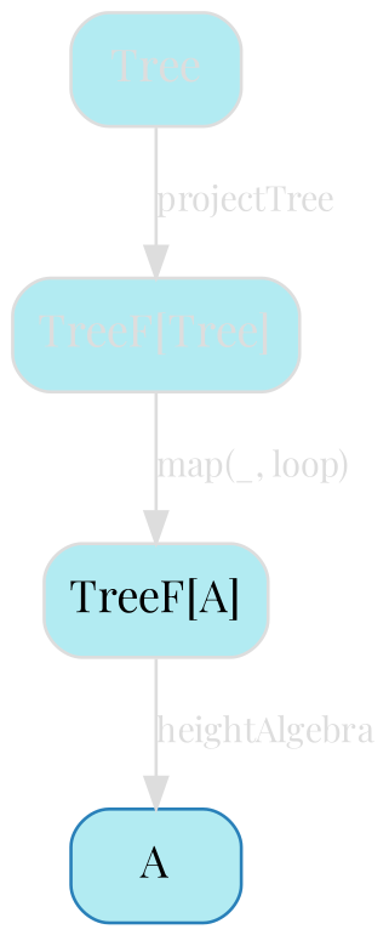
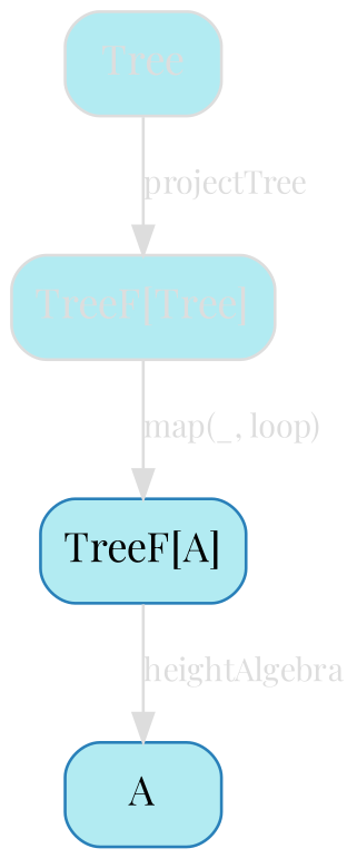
  digraph {
    rankdir=TB
    splines=false
    fontname="Playfair Display"
    node [color="#dddddd" fillcolor="#b2ebf2" fontcolor="#dddddd" fontname="Playfair Display" shape=rectangle style="rounded,filled"]
    edge [color="#dddddd" fontcolor="#dddddd" fontname="Playfair Display" fontsize=11]
    n1 [label="TreeF[Tree]"]
-   n2 [fontcolor="#000000" label="TreeF[A]"]
+   n2 [color="#2980B9" fontcolor="#000000" label="TreeF[A]"]
    A [color="#2980B9" fontcolor="#000000"]
    n4 [label=Tree]
    n1 -> n2 [label="map(_, loop)"]
    n2 -> A [label=heightAlgebra]
    n4 -> n1 [label=projectTree]
  }
